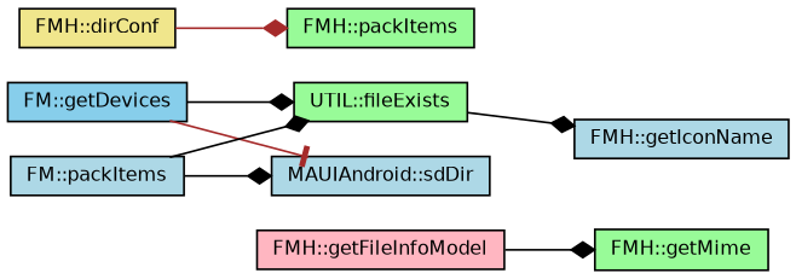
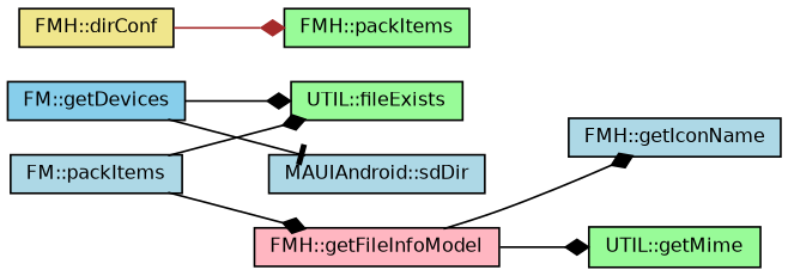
  digraph {
    rankdir=LR
    node [color=black fillcolor=lightblue fontname=Helvetica fontsize=10 shape=record style=filled]
    edge [arrowhead=diamond color=black fontname=Helvetica fontsize=10 labelfontname=Helvetica labelfontsize=10 style=solid]
    n1 [fillcolor=skyblue fontcolor=black height=0.2 label="FM::getDevices" width=0.4]
    n2 [height=0.2 label="MAUIAndroid::sdDir" width=0.4]
    n3 [fillcolor=palegreen height=0.2 label="UTIL::fileExists" width=0.4]
    n4 [height=0.2 label="FM::packItems" width=0.4]
    n5 [fillcolor=lightpink height=0.2 label="FMH::getFileInfoModel" width=0.4]
-   n6 [fillcolor=palegreen height=0.2 label="FMH::getMime" width=0.4]
+   n6 [fillcolor=palegreen height=0.2 label="UTIL::getMime" width=0.4]
    n7 [height=0.2 label="FMH::getIconName" width=0.4]
    n8 [fillcolor=khaki height=0.2 label="FMH::dirConf" width=0.4]
    n9 [fillcolor=palegreen height=0.2 label="FMH::packItems" width=0.4]
-   n1 -> n2 [arrowhead=tee color=brown]
+   n1 -> n2 [arrowhead=tee]
    n1 -> n3
    n4 -> n3
-   n4 -> n2
+   n4 -> n5
    n5 -> n6
-   n3 -> n7
+   n5 -> n7
    n8 -> n9 [color=brown]
  }
